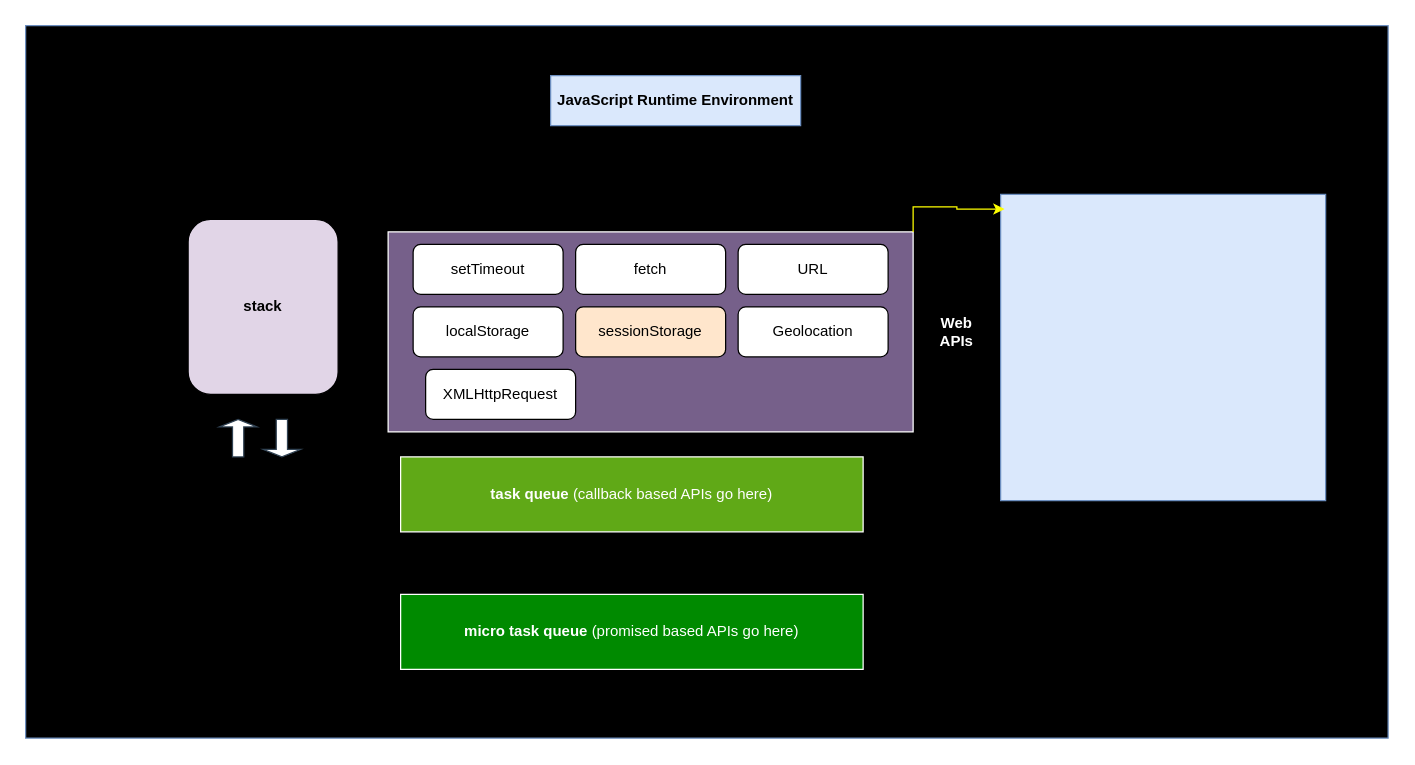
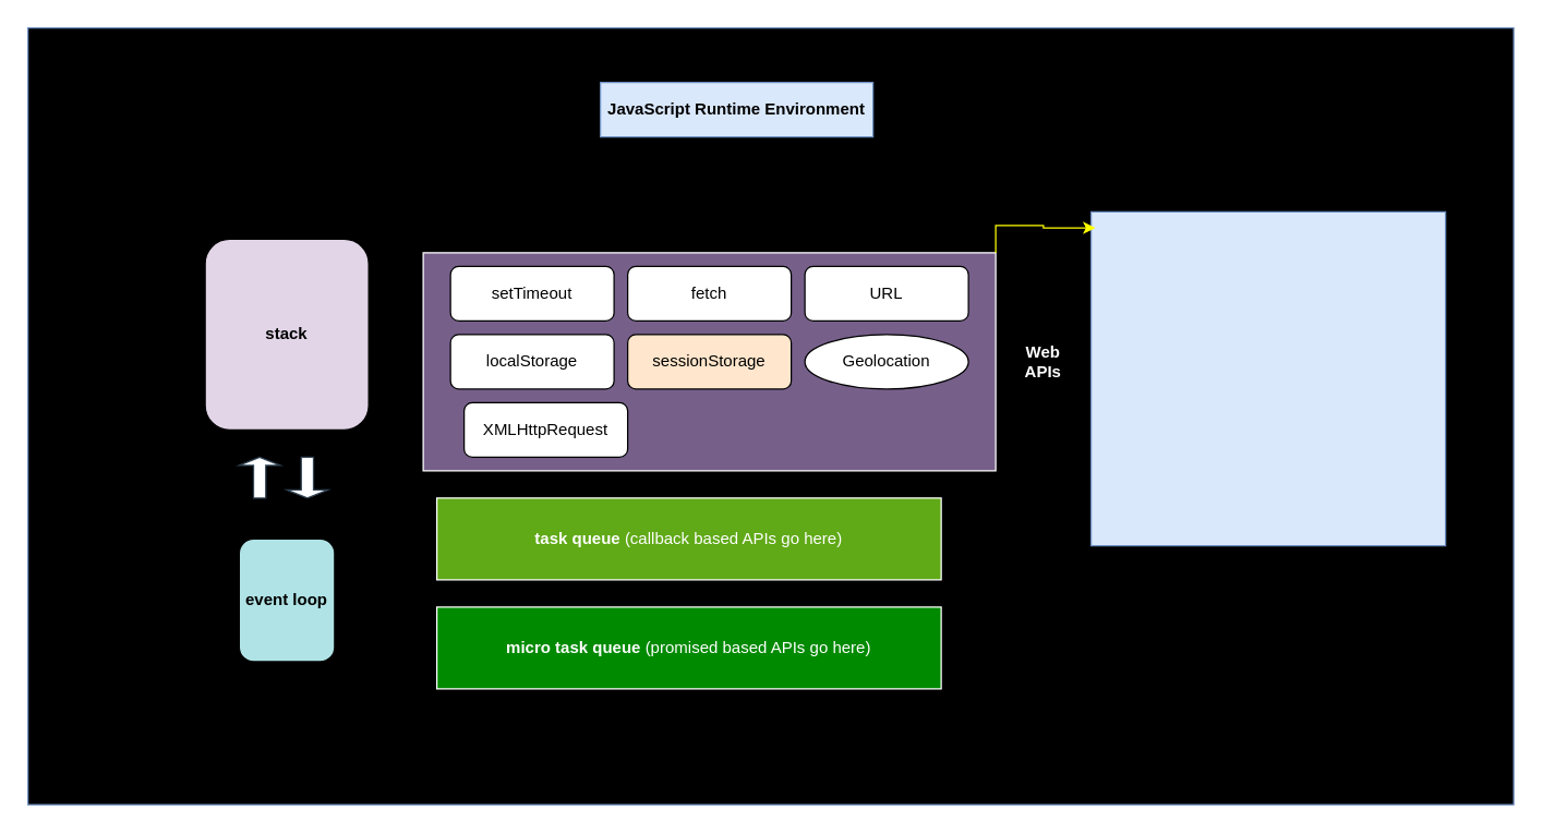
  <mxCell id="0" />
  <mxCell id="1" parent="0" />
  <mxCell id="2" value="" style="rounded=0;whiteSpace=wrap;html=1;fillColor=#000000;gradientColor=none;strokeColor=#6c8ebf;" parent="1" vertex="1"><mxGeometry x="20" y="20" width="1090" height="570" as="geometry" /></mxCell>
  <mxCell id="3" value="&lt;b&gt;stack&lt;/b&gt;" style="rounded=1;whiteSpace=wrap;html=1;fillColor=#e1d5e7;strokeColor=#000000;" parent="1" vertex="1"><mxGeometry x="150" y="175" width="120" height="140" as="geometry" /></mxCell>
+ <mxCell id="4" value="&lt;b&gt;event loop&lt;/b&gt;" style="rounded=1;whiteSpace=wrap;html=1;fillColor=#b0e3e6;strokeColor=#000000;" parent="1" vertex="1"><mxGeometry x="175" y="395" width="70" height="90" as="geometry" /></mxCell>
  <mxCell id="5" value="&lt;b&gt;task queue&lt;/b&gt; (callback based APIs go here)" style="rounded=0;whiteSpace=wrap;html=1;fillColor=#60a917;strokeColor=#FFFFFF;fontColor=#ffffff;" parent="1" vertex="1"><mxGeometry x="320" y="365" width="370" height="60" as="geometry" /></mxCell>
- <mxCell id="6" value="&lt;b&gt;micro task queue&lt;/b&gt; (promised based APIs go here)" style="rounded=0;whiteSpace=wrap;html=1;fillColor=#008a00;strokeColor=#FFFFFF;fontColor=#ffffff;" parent="1" vertex="1"><mxGeometry x="320" y="475" width="370" height="60" as="geometry" /></mxCell>
+ <mxCell id="6" value="&lt;b&gt;micro task queue&lt;/b&gt; (promised based APIs go here)" style="rounded=0;whiteSpace=wrap;html=1;fillColor=#008a00;strokeColor=#FFFFFF;fontColor=#ffffff;" parent="1" vertex="1"><mxGeometry x="320" y="445" width="370" height="60" as="geometry" /></mxCell>
  <mxCell id="7" value="&lt;div style=&quot;&quot;&gt;&lt;/div&gt;" style="rounded=0;whiteSpace=wrap;html=1;fillColor=#76608a;strokeColor=#FFFFFF;fontColor=#ffffff;align=center;" parent="1" vertex="1"><mxGeometry x="310" y="185" width="420" height="160" as="geometry" /></mxCell>
  <mxCell id="8" value="" style="shape=singleArrow;direction=north;whiteSpace=wrap;html=1;fillColor=#FFFFFF;fontColor=#ffffff;strokeColor=#314354;" parent="1" vertex="1"><mxGeometry x="175" y="335" width="30" height="30" as="geometry" /></mxCell>
  <mxCell id="9" value="" style="shape=singleArrow;direction=south;whiteSpace=wrap;html=1;fillColor=#FFFFFF;fontColor=#ffffff;strokeColor=#314354;" parent="1" vertex="1"><mxGeometry x="210" y="335" width="30" height="30" as="geometry" /></mxCell>
  <mxCell id="10" value="&lt;b style=&quot;border-color: var(--border-color); color: rgb(255, 255, 255); background-color: initial;&quot;&gt;Web APIs&lt;/b&gt;" style="rounded=0;whiteSpace=wrap;html=1;strokeColor=default;fillColor=#000000;" parent="1" vertex="1"><mxGeometry x="740" y="250" width="50" height="30" as="geometry" /></mxCell>
  <mxCell id="11" value="setTimeout" style="rounded=1;whiteSpace=wrap;html=1;" parent="1" vertex="1"><mxGeometry x="330" y="195" width="120" height="40" as="geometry" /></mxCell>
  <mxCell id="12" value="fetch" style="rounded=1;whiteSpace=wrap;html=1;" parent="1" vertex="1"><mxGeometry x="460" y="195" width="120" height="40" as="geometry" /></mxCell>
  <mxCell id="13" value="URL" style="rounded=1;whiteSpace=wrap;html=1;" parent="1" vertex="1"><mxGeometry x="590" y="195" width="120" height="40" as="geometry" /></mxCell>
  <mxCell id="14" value="localStorage" style="rounded=1;whiteSpace=wrap;html=1;" parent="1" vertex="1"><mxGeometry x="330" y="245" width="120" height="40" as="geometry" /></mxCell>
  <mxCell id="15" value="sessionStorage" style="rounded=1;whiteSpace=wrap;html=1;fillColor=#ffe6cc;" parent="1" vertex="1"><mxGeometry x="460" y="245" width="120" height="40" as="geometry" /></mxCell>
- <mxCell id="16" value="Geolocation" style="rounded=1;whiteSpace=wrap;html=1;" parent="1" vertex="1"><mxGeometry x="590" y="245" width="120" height="40" as="geometry" /></mxCell>
+ <mxCell id="16" value="Geolocation" style="ellipse;whiteSpace=wrap;html=1;" parent="1" vertex="1"><mxGeometry x="590" y="245" width="120" height="40" as="geometry" /></mxCell>
  <mxCell id="17" value="XMLHttpRequest" style="rounded=1;whiteSpace=wrap;html=1;" parent="1" vertex="1"><mxGeometry x="340" y="295" width="120" height="40" as="geometry" /></mxCell>
  <mxCell id="18" value="" style="rounded=0;whiteSpace=wrap;html=1;fillColor=#dae8fc;strokeColor=#6c8ebf;" vertex="1" parent="1"><mxGeometry x="800" y="155" width="260" height="245" as="geometry" /></mxCell>
  <mxCell id="19" style="edgeStyle=orthogonalEdgeStyle;rounded=0;orthogonalLoop=1;jettySize=auto;html=1;exitX=1;exitY=0;exitDx=0;exitDy=0;entryX=0.012;entryY=0.048;entryDx=0;entryDy=0;entryPerimeter=0;strokeColor=#FFFF00;" edge="1" parent="1" source="7" target="18"><mxGeometry relative="1" as="geometry"><Array as="points"><mxPoint x="730" y="165" /><mxPoint x="765" y="165" /><mxPoint x="765" y="167" /></Array></mxGeometry></mxCell>
  <mxCell id="20" value="&lt;b&gt;JavaScript Runtime Environment&lt;/b&gt;" style="rounded=0;whiteSpace=wrap;html=1;fillColor=#dae8fc;strokeColor=#6c8ebf;" vertex="1" parent="1"><mxGeometry x="440" y="60" width="200" height="40" as="geometry" /></mxCell>
